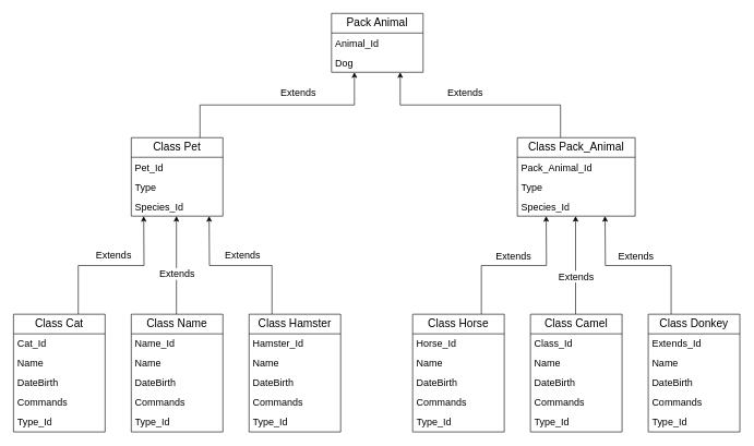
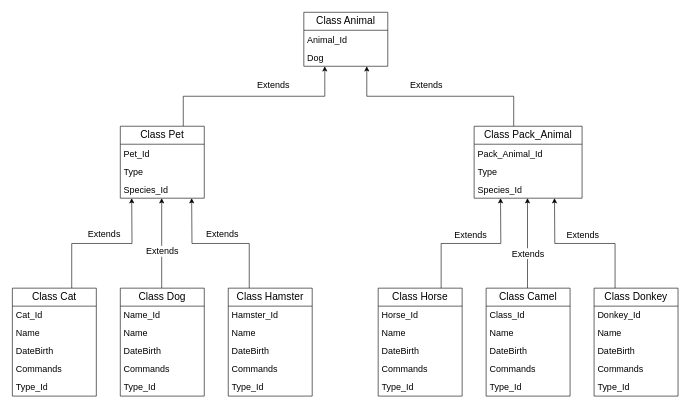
  <mxCell id="0" />
  <mxCell id="1" parent="0" />
- <mxCell id="2" value="&lt;font style=&quot;font-size: 17px;&quot;&gt;Pack Animal&lt;/font&gt;" style="swimlane;fontStyle=0;childLayout=stackLayout;horizontal=1;startSize=30;horizontalStack=0;resizeParent=1;resizeParentMax=0;resizeLast=0;collapsible=1;marginBottom=0;whiteSpace=wrap;html=1;fontSize=15;" parent="1" vertex="1"><mxGeometry x="506" y="20" width="140" height="90" as="geometry" /></mxCell>
+ <mxCell id="2" value="&lt;font style=&quot;font-size: 17px;&quot;&gt;Class Animal&lt;/font&gt;" style="swimlane;fontStyle=0;childLayout=stackLayout;horizontal=1;startSize=30;horizontalStack=0;resizeParent=1;resizeParentMax=0;resizeLast=0;collapsible=1;marginBottom=0;whiteSpace=wrap;html=1;fontSize=15;" parent="1" vertex="1"><mxGeometry x="506" y="20" width="140" height="90" as="geometry" /></mxCell>
  <mxCell id="3" value="Animal_Id" style="text;strokeColor=none;fillColor=none;align=left;verticalAlign=middle;spacingLeft=4;spacingRight=4;overflow=hidden;points=[[0,0.5],[1,0.5]];portConstraint=eastwest;rotatable=0;whiteSpace=wrap;html=1;fontSize=15;" parent="2" vertex="1"><mxGeometry y="30" width="140" height="30" as="geometry" /></mxCell>
  <mxCell id="4" value="Dog" style="text;strokeColor=none;fillColor=none;align=left;verticalAlign=middle;spacingLeft=4;spacingRight=4;overflow=hidden;points=[[0,0.5],[1,0.5]];portConstraint=eastwest;rotatable=0;whiteSpace=wrap;html=1;fontSize=15;" parent="2" vertex="1"><mxGeometry y="60" width="140" height="30" as="geometry" /></mxCell>
  <mxCell id="5" value="" style="endArrow=classic;html=1;rounded=0;exitX=0.75;exitY=0;exitDx=0;exitDy=0;edgeStyle=orthogonalEdgeStyle;entryX=0.25;entryY=1;entryDx=0;entryDy=0;" parent="1" target="2" edge="1"><mxGeometry width="50" height="50" relative="1" as="geometry"><mxPoint x="305" y="210" as="sourcePoint" /><mxPoint x="700" y="200" as="targetPoint" /><Array as="points"><mxPoint x="305" y="160" /><mxPoint x="541" y="160" /></Array></mxGeometry></mxCell>
  <mxCell id="6" value="&lt;font style=&quot;font-size: 15px;&quot;&gt;Extends&lt;/font&gt;" style="edgeLabel;html=1;align=center;verticalAlign=middle;resizable=0;points=[];" parent="5" vertex="1" connectable="0"><mxGeometry x="0.184" relative="1" as="geometry"><mxPoint y="-20" as="offset" /></mxGeometry></mxCell>
  <mxCell id="7" value="" style="endArrow=classic;html=1;rounded=0;exitX=0.75;exitY=0;exitDx=0;exitDy=0;edgeStyle=orthogonalEdgeStyle;entryX=0.75;entryY=1;entryDx=0;entryDy=0;" parent="1" target="2" edge="1"><mxGeometry width="50" height="50" relative="1" as="geometry"><mxPoint x="856.003" y="210" as="sourcePoint" /><mxPoint x="620.003" y="80" as="targetPoint" /><Array as="points"><mxPoint x="856" y="160" /><mxPoint x="611" y="160" /></Array></mxGeometry></mxCell>
  <mxCell id="8" value="&lt;font style=&quot;font-size: 15px;&quot;&gt;Extends&lt;/font&gt;" style="edgeLabel;html=1;align=center;verticalAlign=middle;resizable=0;points=[];" parent="7" vertex="1" connectable="0"><mxGeometry x="0.143" y="-3" relative="1" as="geometry"><mxPoint y="-17" as="offset" /></mxGeometry></mxCell>
  <mxCell id="9" value="" style="endArrow=classic;html=1;rounded=0;exitX=0.707;exitY=0;exitDx=0;exitDy=0;edgeStyle=orthogonalEdgeStyle;exitPerimeter=0;" parent="1" source="21" edge="1"><mxGeometry width="50" height="50" relative="1" as="geometry"><mxPoint x="124" y="480" as="sourcePoint" /><mxPoint x="219" y="330" as="targetPoint" /></mxGeometry></mxCell>
  <mxCell id="10" value="Extends" style="edgeLabel;html=1;align=center;verticalAlign=middle;resizable=0;points=[];fontSize=15;" parent="9" vertex="1" connectable="0"><mxGeometry x="0.021" relative="1" as="geometry"><mxPoint y="-16" as="offset" /></mxGeometry></mxCell>
  <mxCell id="11" value="" style="endArrow=classic;html=1;rounded=0;exitX=0.5;exitY=0;exitDx=0;exitDy=0;entryX=0.5;entryY=1;entryDx=0;entryDy=0;" parent="1" edge="1"><mxGeometry width="50" height="50" relative="1" as="geometry"><mxPoint x="269" y="480" as="sourcePoint" /><mxPoint x="269" y="330" as="targetPoint" /></mxGeometry></mxCell>
  <mxCell id="12" value="Extends" style="edgeLabel;html=1;align=center;verticalAlign=middle;resizable=0;points=[];fontSize=15;" parent="11" vertex="1" connectable="0"><mxGeometry x="-0.16" y="-3" relative="1" as="geometry"><mxPoint x="-3" as="offset" /></mxGeometry></mxCell>
  <mxCell id="13" value="" style="endArrow=classic;html=1;rounded=0;exitX=0.25;exitY=0;exitDx=0;exitDy=0;edgeStyle=orthogonalEdgeStyle;" parent="1" source="33" edge="1"><mxGeometry width="50" height="50" relative="1" as="geometry"><mxPoint x="414" y="480" as="sourcePoint" /><mxPoint x="319" y="330" as="targetPoint" /></mxGeometry></mxCell>
  <mxCell id="14" value="Extends" style="edgeLabel;html=1;align=center;verticalAlign=middle;resizable=0;points=[];fontSize=15;" parent="13" vertex="1" connectable="0"><mxGeometry x="-0.122" y="2" relative="1" as="geometry"><mxPoint x="-12" y="-18" as="offset" /></mxGeometry></mxCell>
  <mxCell id="15" value="" style="endArrow=classic;html=1;rounded=0;exitX=0.5;exitY=0;exitDx=0;exitDy=0;entryX=0.5;entryY=1;entryDx=0;entryDy=0;" parent="1" edge="1"><mxGeometry width="50" height="50" relative="1" as="geometry"><mxPoint x="879" y="480" as="sourcePoint" /><mxPoint x="879" y="330" as="targetPoint" /></mxGeometry></mxCell>
  <mxCell id="16" value="Extends" style="edgeLabel;html=1;align=center;verticalAlign=middle;resizable=0;points=[];fontSize=15;" parent="15" vertex="1" connectable="0"><mxGeometry x="-0.216" y="3" relative="1" as="geometry"><mxPoint x="3" as="offset" /></mxGeometry></mxCell>
  <mxCell id="17" value="" style="endArrow=classic;html=1;rounded=0;exitX=0.75;exitY=0;exitDx=0;exitDy=0;entryX=0.25;entryY=1;entryDx=0;entryDy=0;edgeStyle=orthogonalEdgeStyle;" parent="1" source="39" edge="1"><mxGeometry width="50" height="50" relative="1" as="geometry"><mxPoint x="734" y="480" as="sourcePoint" /><mxPoint x="834" y="330" as="targetPoint" /></mxGeometry></mxCell>
  <mxCell id="18" value="Extends" style="edgeLabel;html=1;align=center;verticalAlign=middle;resizable=0;points=[];fontSize=15;" parent="17" vertex="1" connectable="0"><mxGeometry x="-0.012" y="-2" relative="1" as="geometry"><mxPoint y="-17" as="offset" /></mxGeometry></mxCell>
  <mxCell id="19" value="" style="endArrow=classic;html=1;rounded=0;exitX=0.25;exitY=0;exitDx=0;exitDy=0;entryX=0.75;entryY=1;entryDx=0;entryDy=0;edgeStyle=orthogonalEdgeStyle;" parent="1" source="51" edge="1"><mxGeometry width="50" height="50" relative="1" as="geometry"><mxPoint x="1024" y="480" as="sourcePoint" /><mxPoint x="924" y="330" as="targetPoint" /></mxGeometry></mxCell>
  <mxCell id="20" value="Extends" style="edgeLabel;html=1;align=center;verticalAlign=middle;resizable=0;points=[];fontSize=15;" parent="19" vertex="1" connectable="0"><mxGeometry x="0.028" y="4" relative="1" as="geometry"><mxPoint y="-19" as="offset" /></mxGeometry></mxCell>
  <mxCell id="21" value="&lt;font style=&quot;font-size: 17px;&quot;&gt;Class Cat&lt;/font&gt;" style="swimlane;fontStyle=0;childLayout=stackLayout;horizontal=1;startSize=30;horizontalStack=0;resizeParent=1;resizeParentMax=0;resizeLast=0;collapsible=1;marginBottom=0;whiteSpace=wrap;html=1;" parent="1" vertex="1"><mxGeometry x="20" y="480" width="140" height="180" as="geometry" /></mxCell>
  <mxCell id="22" value="Cat_Id" style="text;strokeColor=none;fillColor=none;align=left;verticalAlign=middle;spacingLeft=4;spacingRight=4;overflow=hidden;points=[[0,0.5],[1,0.5]];portConstraint=eastwest;rotatable=0;whiteSpace=wrap;html=1;fontSize=15;" parent="21" vertex="1"><mxGeometry y="30" width="140" height="30" as="geometry" /></mxCell>
  <mxCell id="23" value="Name" style="text;strokeColor=none;fillColor=none;align=left;verticalAlign=middle;spacingLeft=4;spacingRight=4;overflow=hidden;points=[[0,0.5],[1,0.5]];portConstraint=eastwest;rotatable=0;whiteSpace=wrap;html=1;fontSize=15;" parent="21" vertex="1"><mxGeometry y="60" width="140" height="30" as="geometry" /></mxCell>
  <mxCell id="24" value="DateBirth" style="text;strokeColor=none;fillColor=none;align=left;verticalAlign=middle;spacingLeft=4;spacingRight=4;overflow=hidden;points=[[0,0.5],[1,0.5]];portConstraint=eastwest;rotatable=0;whiteSpace=wrap;html=1;fontSize=15;" parent="21" vertex="1"><mxGeometry y="90" width="140" height="30" as="geometry" /></mxCell>
  <mxCell id="25" value="Commands" style="text;strokeColor=none;fillColor=none;align=left;verticalAlign=middle;spacingLeft=4;spacingRight=4;overflow=hidden;points=[[0,0.5],[1,0.5]];portConstraint=eastwest;rotatable=0;whiteSpace=wrap;html=1;fontSize=15;" parent="21" vertex="1"><mxGeometry y="120" width="140" height="30" as="geometry" /></mxCell>
  <mxCell id="26" value="Type_Id" style="text;strokeColor=none;fillColor=none;align=left;verticalAlign=middle;spacingLeft=4;spacingRight=4;overflow=hidden;points=[[0,0.5],[1,0.5]];portConstraint=eastwest;rotatable=0;whiteSpace=wrap;html=1;fontSize=15;" parent="21" vertex="1"><mxGeometry y="150" width="140" height="30" as="geometry" /></mxCell>
- <mxCell id="27" value="&lt;font style=&quot;font-size: 17px;&quot;&gt;Class Name&lt;/font&gt;" style="swimlane;fontStyle=0;childLayout=stackLayout;horizontal=1;startSize=30;horizontalStack=0;resizeParent=1;resizeParentMax=0;resizeLast=0;collapsible=1;marginBottom=0;whiteSpace=wrap;html=1;" parent="1" vertex="1"><mxGeometry x="200" y="480" width="140" height="180" as="geometry" /></mxCell>
+ <mxCell id="27" value="&lt;font style=&quot;font-size: 17px;&quot;&gt;Class Dog&lt;/font&gt;" style="swimlane;fontStyle=0;childLayout=stackLayout;horizontal=1;startSize=30;horizontalStack=0;resizeParent=1;resizeParentMax=0;resizeLast=0;collapsible=1;marginBottom=0;whiteSpace=wrap;html=1;" parent="1" vertex="1"><mxGeometry x="200" y="480" width="140" height="180" as="geometry" /></mxCell>
  <mxCell id="28" value="Name_Id" style="text;strokeColor=none;fillColor=none;align=left;verticalAlign=middle;spacingLeft=4;spacingRight=4;overflow=hidden;points=[[0,0.5],[1,0.5]];portConstraint=eastwest;rotatable=0;whiteSpace=wrap;html=1;fontSize=15;" parent="27" vertex="1"><mxGeometry y="30" width="140" height="30" as="geometry" /></mxCell>
  <mxCell id="29" value="Name" style="text;strokeColor=none;fillColor=none;align=left;verticalAlign=middle;spacingLeft=4;spacingRight=4;overflow=hidden;points=[[0,0.5],[1,0.5]];portConstraint=eastwest;rotatable=0;whiteSpace=wrap;html=1;fontSize=15;" parent="27" vertex="1"><mxGeometry y="60" width="140" height="30" as="geometry" /></mxCell>
  <mxCell id="30" value="DateBirth" style="text;strokeColor=none;fillColor=none;align=left;verticalAlign=middle;spacingLeft=4;spacingRight=4;overflow=hidden;points=[[0,0.5],[1,0.5]];portConstraint=eastwest;rotatable=0;whiteSpace=wrap;html=1;fontSize=15;" parent="27" vertex="1"><mxGeometry y="90" width="140" height="30" as="geometry" /></mxCell>
  <mxCell id="31" value="Commands" style="text;strokeColor=none;fillColor=none;align=left;verticalAlign=middle;spacingLeft=4;spacingRight=4;overflow=hidden;points=[[0,0.5],[1,0.5]];portConstraint=eastwest;rotatable=0;whiteSpace=wrap;html=1;fontSize=15;" parent="27" vertex="1"><mxGeometry y="120" width="140" height="30" as="geometry" /></mxCell>
  <mxCell id="32" value="Type_Id" style="text;strokeColor=none;fillColor=none;align=left;verticalAlign=middle;spacingLeft=4;spacingRight=4;overflow=hidden;points=[[0,0.5],[1,0.5]];portConstraint=eastwest;rotatable=0;whiteSpace=wrap;html=1;fontSize=15;" parent="27" vertex="1"><mxGeometry y="150" width="140" height="30" as="geometry" /></mxCell>
  <mxCell id="33" value="&lt;font style=&quot;font-size: 17px;&quot;&gt;Class Hamster&lt;/font&gt;" style="swimlane;fontStyle=0;childLayout=stackLayout;horizontal=1;startSize=30;horizontalStack=0;resizeParent=1;resizeParentMax=0;resizeLast=0;collapsible=1;marginBottom=0;whiteSpace=wrap;html=1;" parent="1" vertex="1"><mxGeometry x="380" y="480" width="140" height="180" as="geometry" /></mxCell>
  <mxCell id="34" value="Hamster_Id" style="text;strokeColor=none;fillColor=none;align=left;verticalAlign=middle;spacingLeft=4;spacingRight=4;overflow=hidden;points=[[0,0.5],[1,0.5]];portConstraint=eastwest;rotatable=0;whiteSpace=wrap;html=1;fontSize=15;" parent="33" vertex="1"><mxGeometry y="30" width="140" height="30" as="geometry" /></mxCell>
  <mxCell id="35" value="Name" style="text;strokeColor=none;fillColor=none;align=left;verticalAlign=middle;spacingLeft=4;spacingRight=4;overflow=hidden;points=[[0,0.5],[1,0.5]];portConstraint=eastwest;rotatable=0;whiteSpace=wrap;html=1;fontSize=15;" parent="33" vertex="1"><mxGeometry y="60" width="140" height="30" as="geometry" /></mxCell>
  <mxCell id="36" value="DateBirth" style="text;strokeColor=none;fillColor=none;align=left;verticalAlign=middle;spacingLeft=4;spacingRight=4;overflow=hidden;points=[[0,0.5],[1,0.5]];portConstraint=eastwest;rotatable=0;whiteSpace=wrap;html=1;fontSize=15;" parent="33" vertex="1"><mxGeometry y="90" width="140" height="30" as="geometry" /></mxCell>
  <mxCell id="37" value="Commands" style="text;strokeColor=none;fillColor=none;align=left;verticalAlign=middle;spacingLeft=4;spacingRight=4;overflow=hidden;points=[[0,0.5],[1,0.5]];portConstraint=eastwest;rotatable=0;whiteSpace=wrap;html=1;fontSize=15;" parent="33" vertex="1"><mxGeometry y="120" width="140" height="30" as="geometry" /></mxCell>
  <mxCell id="38" value="Type_Id" style="text;strokeColor=none;fillColor=none;align=left;verticalAlign=middle;spacingLeft=4;spacingRight=4;overflow=hidden;points=[[0,0.5],[1,0.5]];portConstraint=eastwest;rotatable=0;whiteSpace=wrap;html=1;fontSize=15;" parent="33" vertex="1"><mxGeometry y="150" width="140" height="30" as="geometry" /></mxCell>
  <mxCell id="39" value="&lt;font style=&quot;font-size: 17px;&quot;&gt;Class Horse&lt;/font&gt;" style="swimlane;fontStyle=0;childLayout=stackLayout;horizontal=1;startSize=30;horizontalStack=0;resizeParent=1;resizeParentMax=0;resizeLast=0;collapsible=1;marginBottom=0;whiteSpace=wrap;html=1;" parent="1" vertex="1"><mxGeometry x="630" y="480" width="140" height="180" as="geometry" /></mxCell>
  <mxCell id="40" value="Horse_Id" style="text;strokeColor=none;fillColor=none;align=left;verticalAlign=middle;spacingLeft=4;spacingRight=4;overflow=hidden;points=[[0,0.5],[1,0.5]];portConstraint=eastwest;rotatable=0;whiteSpace=wrap;html=1;fontSize=15;" parent="39" vertex="1"><mxGeometry y="30" width="140" height="30" as="geometry" /></mxCell>
  <mxCell id="41" value="Name" style="text;strokeColor=none;fillColor=none;align=left;verticalAlign=middle;spacingLeft=4;spacingRight=4;overflow=hidden;points=[[0,0.5],[1,0.5]];portConstraint=eastwest;rotatable=0;whiteSpace=wrap;html=1;fontSize=15;" parent="39" vertex="1"><mxGeometry y="60" width="140" height="30" as="geometry" /></mxCell>
  <mxCell id="42" value="DateBirth" style="text;strokeColor=none;fillColor=none;align=left;verticalAlign=middle;spacingLeft=4;spacingRight=4;overflow=hidden;points=[[0,0.5],[1,0.5]];portConstraint=eastwest;rotatable=0;whiteSpace=wrap;html=1;fontSize=15;" parent="39" vertex="1"><mxGeometry y="90" width="140" height="30" as="geometry" /></mxCell>
  <mxCell id="43" value="Commands" style="text;strokeColor=none;fillColor=none;align=left;verticalAlign=middle;spacingLeft=4;spacingRight=4;overflow=hidden;points=[[0,0.5],[1,0.5]];portConstraint=eastwest;rotatable=0;whiteSpace=wrap;html=1;fontSize=15;" parent="39" vertex="1"><mxGeometry y="120" width="140" height="30" as="geometry" /></mxCell>
  <mxCell id="44" value="Type_Id" style="text;strokeColor=none;fillColor=none;align=left;verticalAlign=middle;spacingLeft=4;spacingRight=4;overflow=hidden;points=[[0,0.5],[1,0.5]];portConstraint=eastwest;rotatable=0;whiteSpace=wrap;html=1;fontSize=15;" parent="39" vertex="1"><mxGeometry y="150" width="140" height="30" as="geometry" /></mxCell>
  <mxCell id="45" value="&lt;font style=&quot;font-size: 17px;&quot;&gt;Class Camel&lt;/font&gt;" style="swimlane;fontStyle=0;childLayout=stackLayout;horizontal=1;startSize=30;horizontalStack=0;resizeParent=1;resizeParentMax=0;resizeLast=0;collapsible=1;marginBottom=0;whiteSpace=wrap;html=1;" parent="1" vertex="1"><mxGeometry x="810" y="480" width="140" height="180" as="geometry" /></mxCell>
  <mxCell id="46" value="Class_Id" style="text;strokeColor=none;fillColor=none;align=left;verticalAlign=middle;spacingLeft=4;spacingRight=4;overflow=hidden;points=[[0,0.5],[1,0.5]];portConstraint=eastwest;rotatable=0;whiteSpace=wrap;html=1;fontSize=15;" parent="45" vertex="1"><mxGeometry y="30" width="140" height="30" as="geometry" /></mxCell>
  <mxCell id="47" value="Name" style="text;strokeColor=none;fillColor=none;align=left;verticalAlign=middle;spacingLeft=4;spacingRight=4;overflow=hidden;points=[[0,0.5],[1,0.5]];portConstraint=eastwest;rotatable=0;whiteSpace=wrap;html=1;fontSize=15;" parent="45" vertex="1"><mxGeometry y="60" width="140" height="30" as="geometry" /></mxCell>
  <mxCell id="48" value="DateBirth" style="text;strokeColor=none;fillColor=none;align=left;verticalAlign=middle;spacingLeft=4;spacingRight=4;overflow=hidden;points=[[0,0.5],[1,0.5]];portConstraint=eastwest;rotatable=0;whiteSpace=wrap;html=1;fontSize=15;" parent="45" vertex="1"><mxGeometry y="90" width="140" height="30" as="geometry" /></mxCell>
  <mxCell id="49" value="Commands" style="text;strokeColor=none;fillColor=none;align=left;verticalAlign=middle;spacingLeft=4;spacingRight=4;overflow=hidden;points=[[0,0.5],[1,0.5]];portConstraint=eastwest;rotatable=0;whiteSpace=wrap;html=1;fontSize=15;" parent="45" vertex="1"><mxGeometry y="120" width="140" height="30" as="geometry" /></mxCell>
  <mxCell id="50" value="Type_Id" style="text;strokeColor=none;fillColor=none;align=left;verticalAlign=middle;spacingLeft=4;spacingRight=4;overflow=hidden;points=[[0,0.5],[1,0.5]];portConstraint=eastwest;rotatable=0;whiteSpace=wrap;html=1;fontSize=15;" parent="45" vertex="1"><mxGeometry y="150" width="140" height="30" as="geometry" /></mxCell>
  <mxCell id="51" value="&lt;font style=&quot;font-size: 17px;&quot;&gt;Class Donkey&lt;/font&gt;" style="swimlane;fontStyle=0;childLayout=stackLayout;horizontal=1;startSize=30;horizontalStack=0;resizeParent=1;resizeParentMax=0;resizeLast=0;collapsible=1;marginBottom=0;whiteSpace=wrap;html=1;" parent="1" vertex="1"><mxGeometry x="990" y="480" width="140" height="180" as="geometry" /></mxCell>
- <mxCell id="52" value="Extends_Id" style="text;strokeColor=none;fillColor=none;align=left;verticalAlign=middle;spacingLeft=4;spacingRight=4;overflow=hidden;points=[[0,0.5],[1,0.5]];portConstraint=eastwest;rotatable=0;whiteSpace=wrap;html=1;fontSize=15;" parent="51" vertex="1"><mxGeometry y="30" width="140" height="30" as="geometry" /></mxCell>
+ <mxCell id="52" value="Donkey_Id" style="text;strokeColor=none;fillColor=none;align=left;verticalAlign=middle;spacingLeft=4;spacingRight=4;overflow=hidden;points=[[0,0.5],[1,0.5]];portConstraint=eastwest;rotatable=0;whiteSpace=wrap;html=1;fontSize=15;" parent="51" vertex="1"><mxGeometry y="30" width="140" height="30" as="geometry" /></mxCell>
  <mxCell id="53" value="Name" style="text;strokeColor=none;fillColor=none;align=left;verticalAlign=middle;spacingLeft=4;spacingRight=4;overflow=hidden;points=[[0,0.5],[1,0.5]];portConstraint=eastwest;rotatable=0;whiteSpace=wrap;html=1;fontSize=15;" parent="51" vertex="1"><mxGeometry y="60" width="140" height="30" as="geometry" /></mxCell>
  <mxCell id="54" value="DateBirth" style="text;strokeColor=none;fillColor=none;align=left;verticalAlign=middle;spacingLeft=4;spacingRight=4;overflow=hidden;points=[[0,0.5],[1,0.5]];portConstraint=eastwest;rotatable=0;whiteSpace=wrap;html=1;fontSize=15;" parent="51" vertex="1"><mxGeometry y="90" width="140" height="30" as="geometry" /></mxCell>
  <mxCell id="55" value="Commands" style="text;strokeColor=none;fillColor=none;align=left;verticalAlign=middle;spacingLeft=4;spacingRight=4;overflow=hidden;points=[[0,0.5],[1,0.5]];portConstraint=eastwest;rotatable=0;whiteSpace=wrap;html=1;fontSize=15;" parent="51" vertex="1"><mxGeometry y="120" width="140" height="30" as="geometry" /></mxCell>
  <mxCell id="56" value="Type_Id" style="text;strokeColor=none;fillColor=none;align=left;verticalAlign=middle;spacingLeft=4;spacingRight=4;overflow=hidden;points=[[0,0.5],[1,0.5]];portConstraint=eastwest;rotatable=0;whiteSpace=wrap;html=1;fontSize=15;" parent="51" vertex="1"><mxGeometry y="150" width="140" height="30" as="geometry" /></mxCell>
  <mxCell id="57" value="&lt;span style=&quot;font-size: 17px;&quot;&gt;Class Pet&lt;/span&gt;" style="swimlane;fontStyle=0;childLayout=stackLayout;horizontal=1;startSize=30;horizontalStack=0;resizeParent=1;resizeParentMax=0;resizeLast=0;collapsible=1;marginBottom=0;whiteSpace=wrap;html=1;" parent="1" vertex="1"><mxGeometry x="200" y="210" width="140" height="120" as="geometry" /></mxCell>
  <mxCell id="58" value="Pet_Id" style="text;strokeColor=none;fillColor=none;align=left;verticalAlign=middle;spacingLeft=4;spacingRight=4;overflow=hidden;points=[[0,0.5],[1,0.5]];portConstraint=eastwest;rotatable=0;whiteSpace=wrap;html=1;fontSize=15;" parent="57" vertex="1"><mxGeometry y="30" width="140" height="30" as="geometry" /></mxCell>
  <mxCell id="59" value="Type" style="text;strokeColor=none;fillColor=none;align=left;verticalAlign=middle;spacingLeft=4;spacingRight=4;overflow=hidden;points=[[0,0.5],[1,0.5]];portConstraint=eastwest;rotatable=0;whiteSpace=wrap;html=1;fontSize=15;" parent="57" vertex="1"><mxGeometry y="60" width="140" height="30" as="geometry" /></mxCell>
  <mxCell id="60" value="Species_Id" style="text;strokeColor=none;fillColor=none;align=left;verticalAlign=middle;spacingLeft=4;spacingRight=4;overflow=hidden;points=[[0,0.5],[1,0.5]];portConstraint=eastwest;rotatable=0;whiteSpace=wrap;html=1;fontSize=15;" parent="57" vertex="1"><mxGeometry y="90" width="140" height="30" as="geometry" /></mxCell>
  <mxCell id="61" value="&lt;span style=&quot;font-size: 17px;&quot;&gt;Class Pack_Animal&lt;/span&gt;" style="swimlane;fontStyle=0;childLayout=stackLayout;horizontal=1;startSize=30;horizontalStack=0;resizeParent=1;resizeParentMax=0;resizeLast=0;collapsible=1;marginBottom=0;whiteSpace=wrap;html=1;" parent="1" vertex="1"><mxGeometry x="790" y="210" width="180" height="120" as="geometry" /></mxCell>
  <mxCell id="62" value="Pack_Animal_Id" style="text;strokeColor=none;fillColor=none;align=left;verticalAlign=middle;spacingLeft=4;spacingRight=4;overflow=hidden;points=[[0,0.5],[1,0.5]];portConstraint=eastwest;rotatable=0;whiteSpace=wrap;html=1;fontSize=15;" parent="61" vertex="1"><mxGeometry y="30" width="180" height="30" as="geometry" /></mxCell>
  <mxCell id="63" value="Type" style="text;strokeColor=none;fillColor=none;align=left;verticalAlign=middle;spacingLeft=4;spacingRight=4;overflow=hidden;points=[[0,0.5],[1,0.5]];portConstraint=eastwest;rotatable=0;whiteSpace=wrap;html=1;fontSize=15;" parent="61" vertex="1"><mxGeometry y="60" width="180" height="30" as="geometry" /></mxCell>
  <mxCell id="64" value="Species_Id" style="text;strokeColor=none;fillColor=none;align=left;verticalAlign=middle;spacingLeft=4;spacingRight=4;overflow=hidden;points=[[0,0.5],[1,0.5]];portConstraint=eastwest;rotatable=0;whiteSpace=wrap;html=1;fontSize=15;" parent="61" vertex="1"><mxGeometry y="90" width="180" height="30" as="geometry" /></mxCell>
